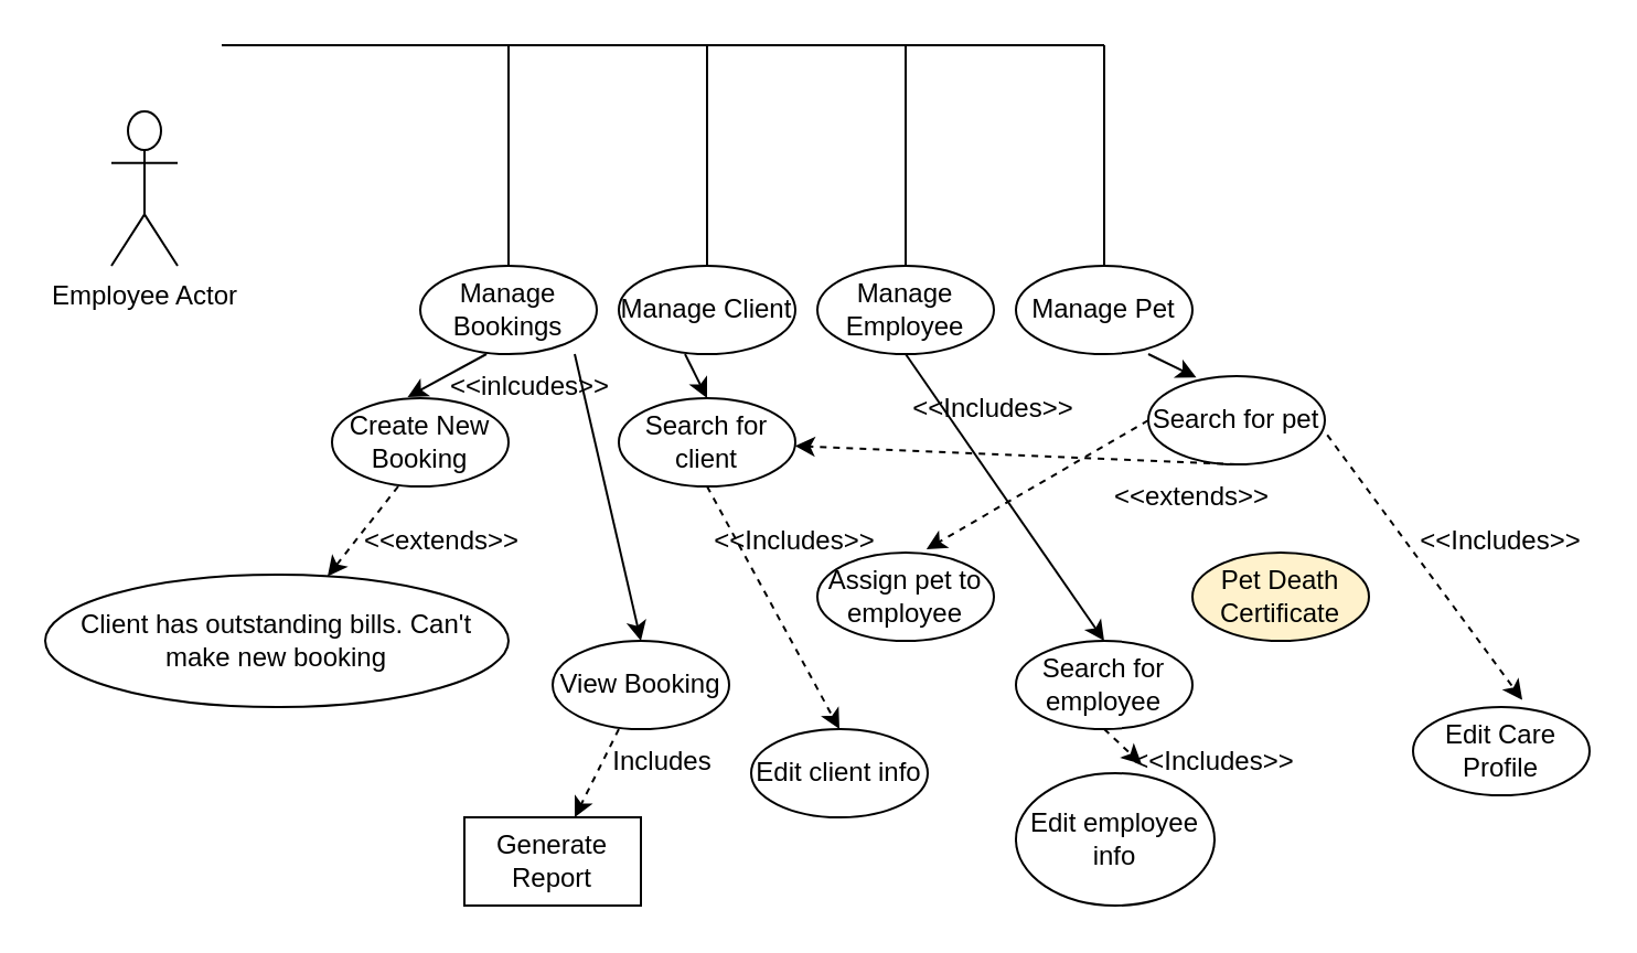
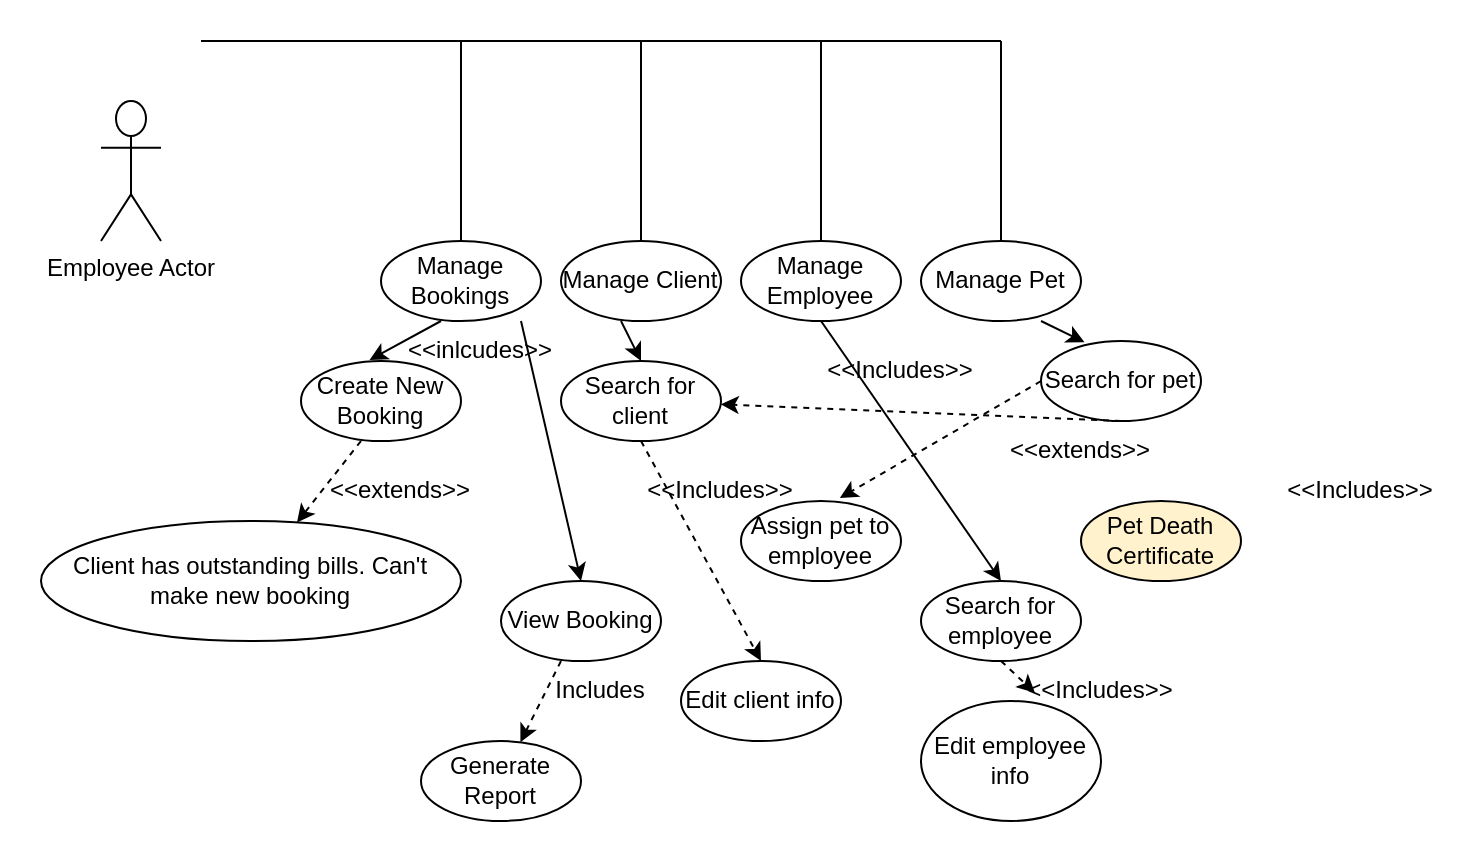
  <mxCell id="0" />
  <mxCell id="1" parent="0" />
  <mxCell id="2" value="Employee Actor" style="shape=umlActor;verticalLabelPosition=bottom;verticalAlign=top;html=1;outlineConnect=0;" vertex="1" parent="1"><mxGeometry x="50" y="50" width="30" height="70" as="geometry" /></mxCell>
  <mxCell id="3" value="Manage Employee" style="ellipse;whiteSpace=wrap;html=1;" vertex="1" parent="1"><mxGeometry x="370" y="120" width="80" height="40" as="geometry" /></mxCell>
  <mxCell id="4" value="Manage Pet" style="ellipse;whiteSpace=wrap;html=1;" vertex="1" parent="1"><mxGeometry x="460" y="120" width="80" height="40" as="geometry" /></mxCell>
  <mxCell id="5" value="Manage Client" style="ellipse;whiteSpace=wrap;html=1;" vertex="1" parent="1"><mxGeometry x="280" y="120" width="80" height="40" as="geometry" /></mxCell>
  <mxCell id="6" value="Manage Bookings" style="ellipse;whiteSpace=wrap;html=1;" vertex="1" parent="1"><mxGeometry x="190" y="120" width="80" height="40" as="geometry" /></mxCell>
  <mxCell id="7" value="" style="endArrow=none;html=1;rounded=0;" edge="1" parent="1"><mxGeometry width="50" height="50" relative="1" as="geometry"><mxPoint x="100" y="20" as="sourcePoint" /><mxPoint x="500" y="20" as="targetPoint" /></mxGeometry></mxCell>
  <mxCell id="8" value="" style="endArrow=none;html=1;rounded=0;" edge="1" parent="1"><mxGeometry width="50" height="50" relative="1" as="geometry"><mxPoint x="230" y="120" as="sourcePoint" /><mxPoint x="230" y="20" as="targetPoint" /></mxGeometry></mxCell>
  <mxCell id="9" value="" style="endArrow=none;html=1;rounded=0;" edge="1" parent="1"><mxGeometry width="50" height="50" relative="1" as="geometry"><mxPoint x="320" y="120" as="sourcePoint" /><mxPoint x="320" y="20" as="targetPoint" /></mxGeometry></mxCell>
  <mxCell id="10" value="" style="endArrow=none;html=1;rounded=0;" edge="1" parent="1"><mxGeometry width="50" height="50" relative="1" as="geometry"><mxPoint x="410" y="120" as="sourcePoint" /><mxPoint x="410" y="20" as="targetPoint" /></mxGeometry></mxCell>
  <mxCell id="11" value="" style="endArrow=none;html=1;rounded=0;" edge="1" parent="1"><mxGeometry width="50" height="50" relative="1" as="geometry"><mxPoint x="500" y="120" as="sourcePoint" /><mxPoint x="500" y="20" as="targetPoint" /></mxGeometry></mxCell>
- <mxCell id="12" value="Edit Care Profile" style="ellipse;whiteSpace=wrap;html=1;" vertex="1" parent="1"><mxGeometry x="640" y="320" width="80" height="40" as="geometry" /></mxCell>
- <mxCell id="13" value="" style="endArrow=classic;html=1;rounded=0;entryX=0.619;entryY=-0.08;entryDx=0;entryDy=0;entryPerimeter=0;dashed=1;exitX=1.014;exitY=0.667;exitDx=0;exitDy=0;exitPerimeter=0;" edge="1" parent="1" source="15" target="12"><mxGeometry width="50" height="50" relative="1" as="geometry"><mxPoint x="525" y="160" as="sourcePoint" /><mxPoint x="575" y="110" as="targetPoint" /></mxGeometry></mxCell>
  <mxCell id="14" value="&amp;lt;&amp;lt;Includes&amp;gt;&amp;gt;" style="text;html=1;align=center;verticalAlign=middle;whiteSpace=wrap;rounded=0;" vertex="1" parent="1"><mxGeometry x="670" y="240" width="20" height="10" as="geometry" /></mxCell>
  <mxCell id="15" value="Search for pet" style="ellipse;whiteSpace=wrap;html=1;" vertex="1" parent="1"><mxGeometry x="520" y="170" width="80" height="40" as="geometry" /></mxCell>
  <mxCell id="16" value="" style="endArrow=classic;html=1;rounded=0;entryX=0.272;entryY=0.016;entryDx=0;entryDy=0;entryPerimeter=0;" edge="1" parent="1" target="15"><mxGeometry width="50" height="50" relative="1" as="geometry"><mxPoint x="520" y="160" as="sourcePoint" /><mxPoint x="570" y="110" as="targetPoint" /></mxGeometry></mxCell>
  <mxCell id="17" value="Create New Booking" style="ellipse;whiteSpace=wrap;html=1;" vertex="1" parent="1"><mxGeometry x="150" y="180" width="80" height="40" as="geometry" /></mxCell>
  <mxCell id="18" value="" style="endArrow=classic;html=1;rounded=0;entryX=0.428;entryY=-0.012;entryDx=0;entryDy=0;entryPerimeter=0;" edge="1" parent="1" target="17"><mxGeometry width="50" height="50" relative="1" as="geometry"><mxPoint x="220" y="160" as="sourcePoint" /><mxPoint x="270" y="110" as="targetPoint" /></mxGeometry></mxCell>
  <mxCell id="19" value="Client has outstanding bills. Can't make new booking" style="ellipse;whiteSpace=wrap;html=1;" vertex="1" parent="1"><mxGeometry x="20" y="260" width="210" height="60" as="geometry" /></mxCell>
  <mxCell id="20" value="" style="endArrow=classic;html=1;rounded=0;dashed=1;" edge="1" parent="1" target="19"><mxGeometry width="50" height="50" relative="1" as="geometry"><mxPoint x="180" y="220" as="sourcePoint" /><mxPoint x="230" y="170" as="targetPoint" /></mxGeometry></mxCell>
  <mxCell id="21" value="&amp;lt;&amp;lt;extends&amp;gt;&amp;gt;" style="text;html=1;align=center;verticalAlign=middle;whiteSpace=wrap;rounded=0;" vertex="1" parent="1"><mxGeometry x="170" y="230" width="60" height="30" as="geometry" /></mxCell>
  <mxCell id="22" value="&amp;lt;&amp;lt;inlcudes&amp;gt;&amp;gt;" style="text;html=1;align=center;verticalAlign=middle;whiteSpace=wrap;rounded=0;" vertex="1" parent="1"><mxGeometry x="210" y="160" width="60" height="30" as="geometry" /></mxCell>
  <mxCell id="23" value="Pet Death Certificate" style="ellipse;whiteSpace=wrap;html=1;fillColor=#fff2cc;" vertex="1" parent="1"><mxGeometry x="540" y="250" width="80" height="40" as="geometry" /></mxCell>
  <mxCell id="24" value="" style="endArrow=classic;html=1;rounded=0;exitX=0.5;exitY=1;exitDx=0;exitDy=0;dashed=1;" edge="1" parent="1" source="15" target="34"><mxGeometry width="50" height="50" relative="1" as="geometry"><mxPoint x="560" y="215" as="sourcePoint" /><mxPoint x="610" y="165" as="targetPoint" /></mxGeometry></mxCell>
  <mxCell id="25" value="Assign pet to employee" style="ellipse;whiteSpace=wrap;html=1;" vertex="1" parent="1"><mxGeometry x="370" y="250" width="80" height="40" as="geometry" /></mxCell>
  <mxCell id="26" value="&amp;lt;&amp;lt;extends&amp;gt;&amp;gt;" style="text;html=1;align=center;verticalAlign=middle;whiteSpace=wrap;rounded=0;" vertex="1" parent="1"><mxGeometry x="510" y="210" width="60" height="30" as="geometry" /></mxCell>
  <mxCell id="27" value="" style="endArrow=classic;html=1;rounded=0;entryX=0.618;entryY=-0.037;entryDx=0;entryDy=0;entryPerimeter=0;dashed=1;" edge="1" parent="1" target="25"><mxGeometry width="50" height="50" relative="1" as="geometry"><mxPoint x="520" y="190" as="sourcePoint" /><mxPoint x="570" y="140" as="targetPoint" /></mxGeometry></mxCell>
  <mxCell id="28" value="&amp;lt;&amp;lt;Includes&amp;gt;&amp;gt;" style="text;html=1;align=center;verticalAlign=middle;whiteSpace=wrap;rounded=0;" vertex="1" parent="1"><mxGeometry x="440" y="180" width="20" height="10" as="geometry" /></mxCell>
  <mxCell id="29" value="View Booking" style="ellipse;whiteSpace=wrap;html=1;" vertex="1" parent="1"><mxGeometry x="250" y="290" width="80" height="40" as="geometry" /></mxCell>
  <mxCell id="30" value="" style="endArrow=classic;html=1;rounded=0;entryX=0.5;entryY=0;entryDx=0;entryDy=0;" edge="1" parent="1" target="29"><mxGeometry width="50" height="50" relative="1" as="geometry"><mxPoint x="260" y="160" as="sourcePoint" /><mxPoint x="310" y="110" as="targetPoint" /></mxGeometry></mxCell>
- <mxCell id="31" value="Generate Report" style="whiteSpace=wrap;html=1;rounded=0;" vertex="1" parent="1"><mxGeometry x="210" y="370" width="80" height="40" as="geometry" /></mxCell>
+ <mxCell id="31" value="Generate Report" style="ellipse;whiteSpace=wrap;html=1;" vertex="1" parent="1"><mxGeometry x="210" y="370" width="80" height="40" as="geometry" /></mxCell>
  <mxCell id="32" value="" style="endArrow=classic;html=1;rounded=0;dashed=1;" edge="1" parent="1" target="31"><mxGeometry width="50" height="50" relative="1" as="geometry"><mxPoint x="280" y="330" as="sourcePoint" /><mxPoint x="330" y="280" as="targetPoint" /></mxGeometry></mxCell>
  <mxCell id="33" value="Includes" style="text;html=1;align=center;verticalAlign=middle;whiteSpace=wrap;rounded=0;" vertex="1" parent="1"><mxGeometry x="270" y="330" width="60" height="30" as="geometry" /></mxCell>
  <mxCell id="34" value="Search for client" style="ellipse;whiteSpace=wrap;html=1;" vertex="1" parent="1"><mxGeometry x="280" y="180" width="80" height="40" as="geometry" /></mxCell>
  <mxCell id="35" value="Edit client info" style="ellipse;whiteSpace=wrap;html=1;" vertex="1" parent="1"><mxGeometry x="340" y="330" width="80" height="40" as="geometry" /></mxCell>
  <mxCell id="36" value="Search for employee" style="ellipse;whiteSpace=wrap;html=1;" vertex="1" parent="1"><mxGeometry x="460" y="290" width="80" height="40" as="geometry" /></mxCell>
  <mxCell id="37" value="Edit employee info" style="ellipse;whiteSpace=wrap;html=1;" vertex="1" parent="1"><mxGeometry x="460" y="350" width="90" height="60" as="geometry" /></mxCell>
  <mxCell id="38" value="" style="endArrow=classic;html=1;rounded=0;entryX=0.5;entryY=0;entryDx=0;entryDy=0;" edge="1" parent="1" target="34"><mxGeometry width="50" height="50" relative="1" as="geometry"><mxPoint x="310" y="160" as="sourcePoint" /><mxPoint x="360" y="110" as="targetPoint" /></mxGeometry></mxCell>
  <mxCell id="39" value="" style="endArrow=classic;html=1;rounded=0;entryX=0.5;entryY=0;entryDx=0;entryDy=0;dashed=1;" edge="1" parent="1" target="35"><mxGeometry width="50" height="50" relative="1" as="geometry"><mxPoint x="320" y="220" as="sourcePoint" /><mxPoint x="370" y="170" as="targetPoint" /></mxGeometry></mxCell>
  <mxCell id="40" value="" style="endArrow=classic;html=1;rounded=0;entryX=0.5;entryY=0;entryDx=0;entryDy=0;" edge="1" parent="1" target="36"><mxGeometry width="50" height="50" relative="1" as="geometry"><mxPoint x="410" y="160" as="sourcePoint" /><mxPoint x="460" y="110" as="targetPoint" /></mxGeometry></mxCell>
  <mxCell id="41" value="" style="endArrow=classic;html=1;rounded=0;entryX=0.633;entryY=-0.068;entryDx=0;entryDy=0;entryPerimeter=0;dashed=1;" edge="1" parent="1" target="37"><mxGeometry width="50" height="50" relative="1" as="geometry"><mxPoint x="500" y="330" as="sourcePoint" /><mxPoint x="550" y="280" as="targetPoint" /></mxGeometry></mxCell>
  <mxCell id="42" value="&amp;lt;&amp;lt;Includes&amp;gt;&amp;gt;" style="text;html=1;align=center;verticalAlign=middle;whiteSpace=wrap;rounded=0;" vertex="1" parent="1"><mxGeometry x="350" y="240" width="20" height="10" as="geometry" /></mxCell>
  <mxCell id="43" value="&amp;lt;&amp;lt;Includes&amp;gt;&amp;gt;" style="text;html=1;align=center;verticalAlign=middle;whiteSpace=wrap;rounded=0;" vertex="1" parent="1"><mxGeometry x="540" y="340" width="20" height="10" as="geometry" /></mxCell>
